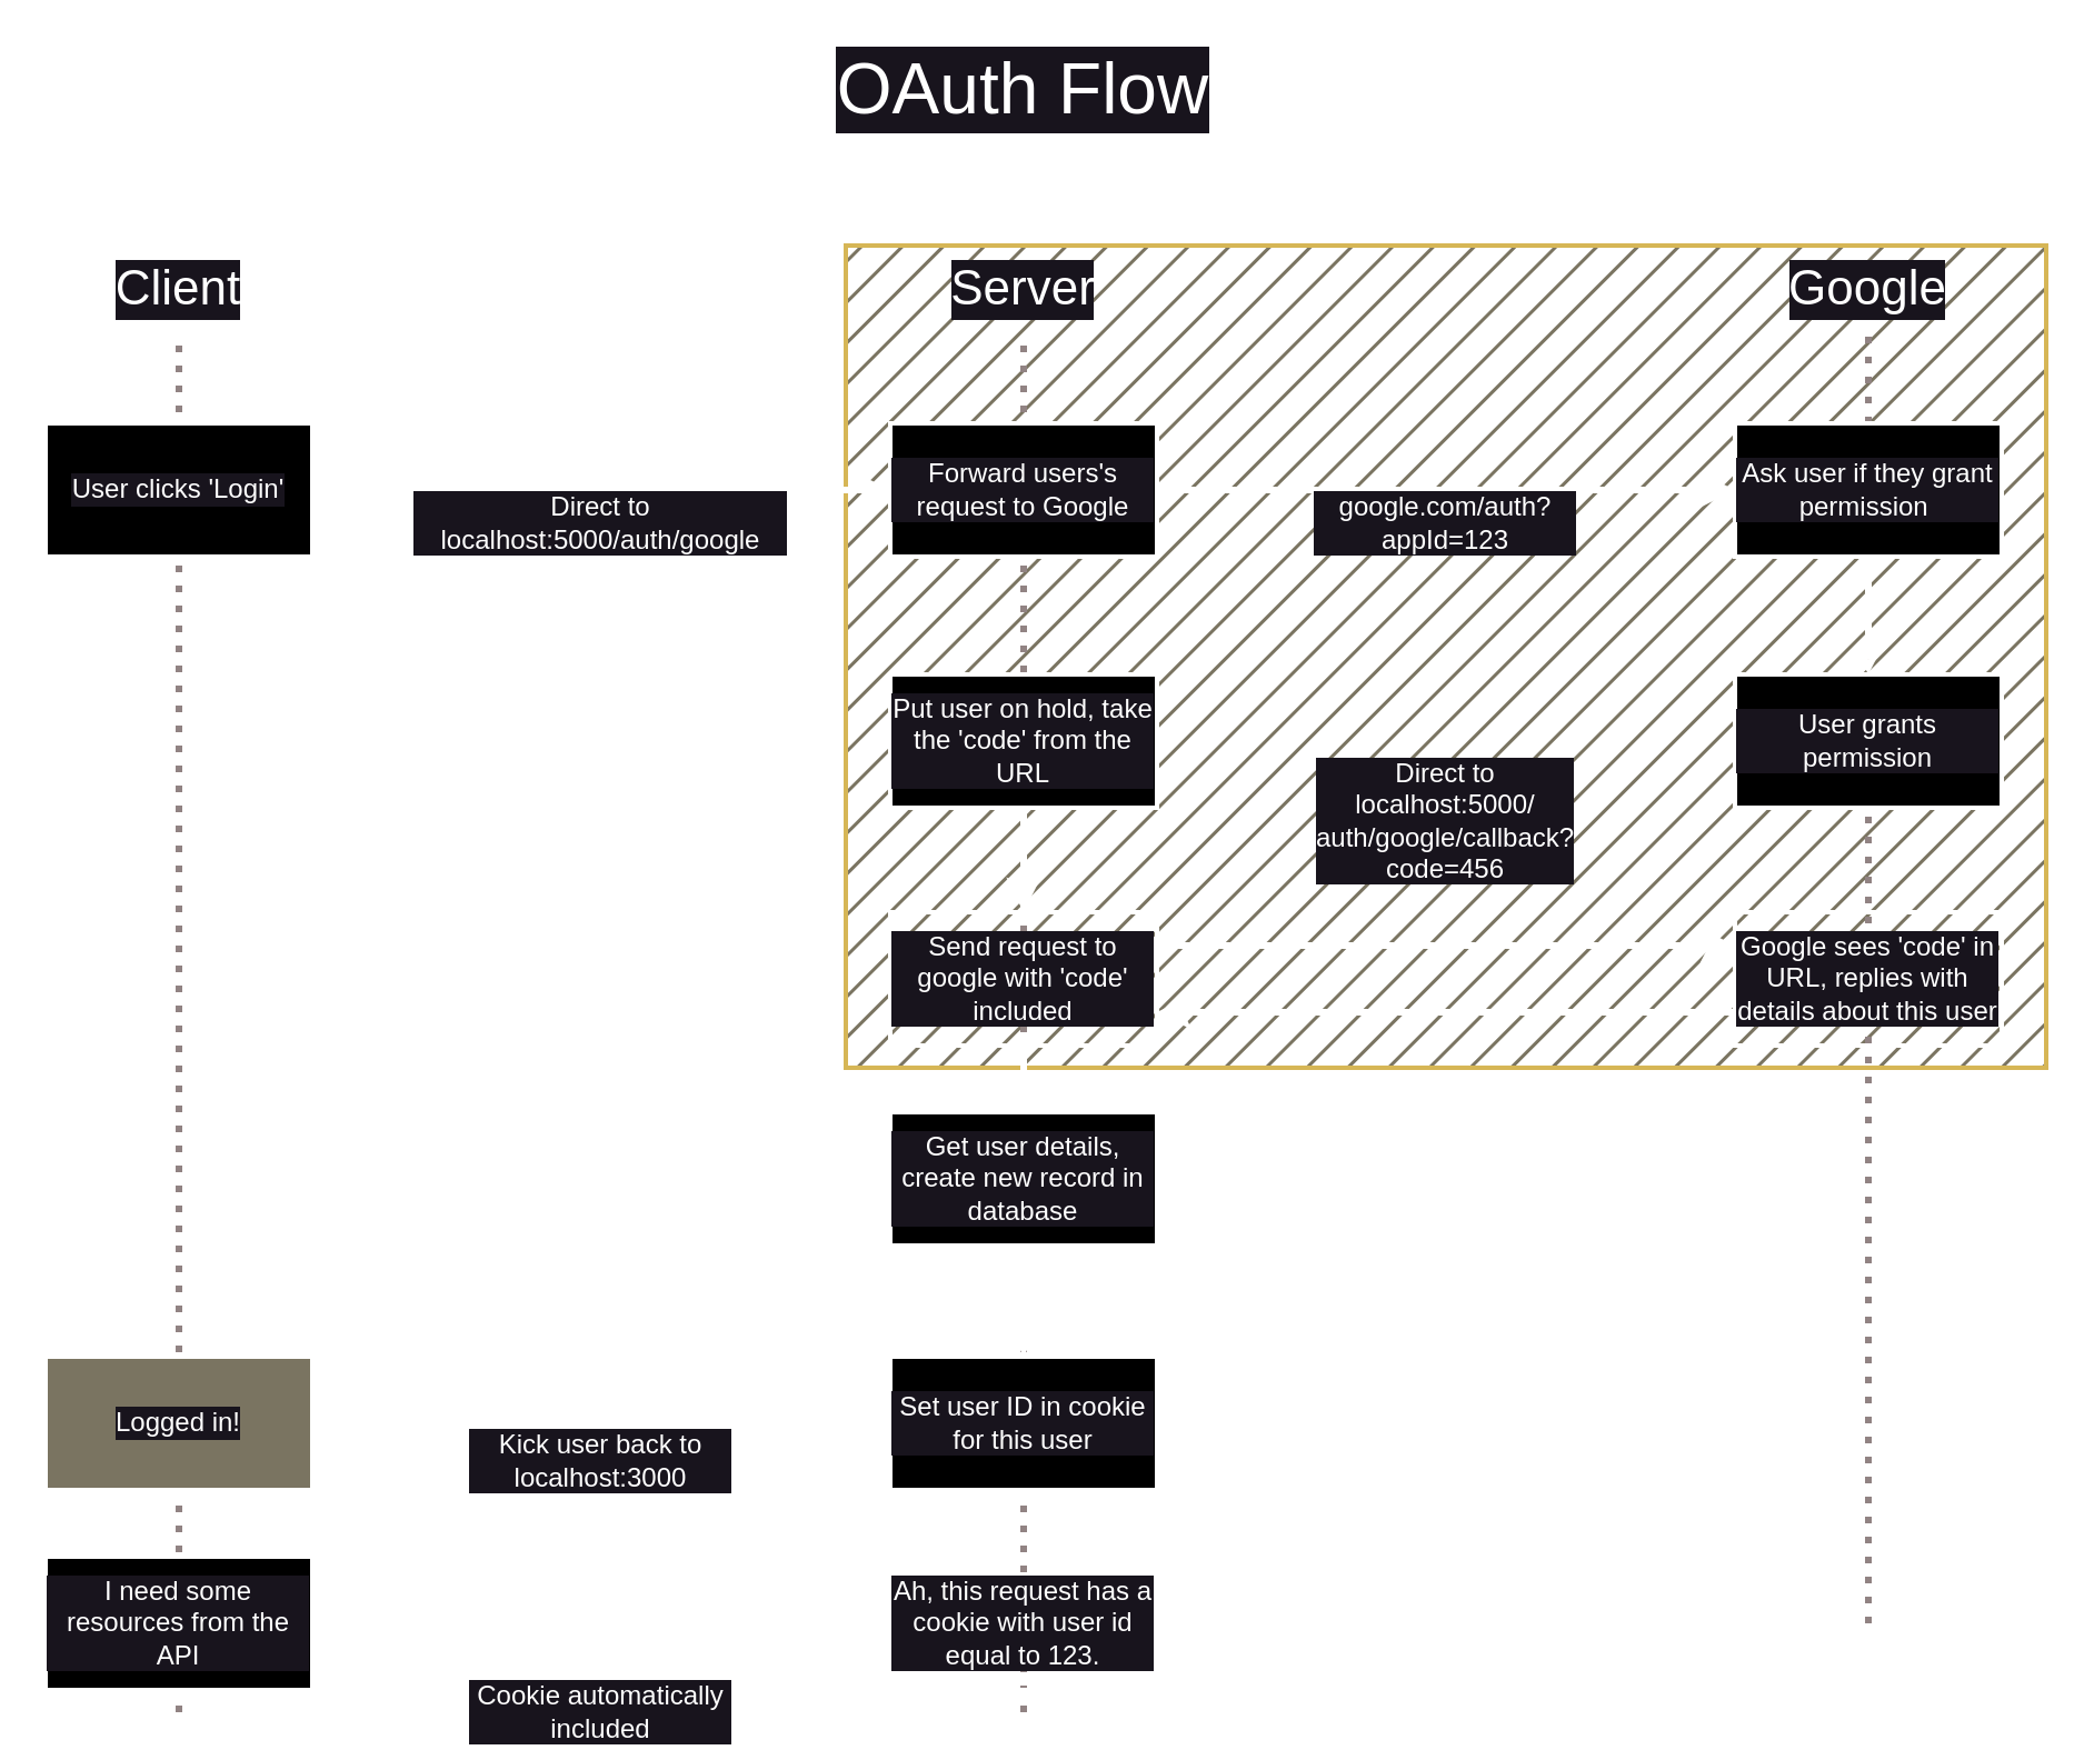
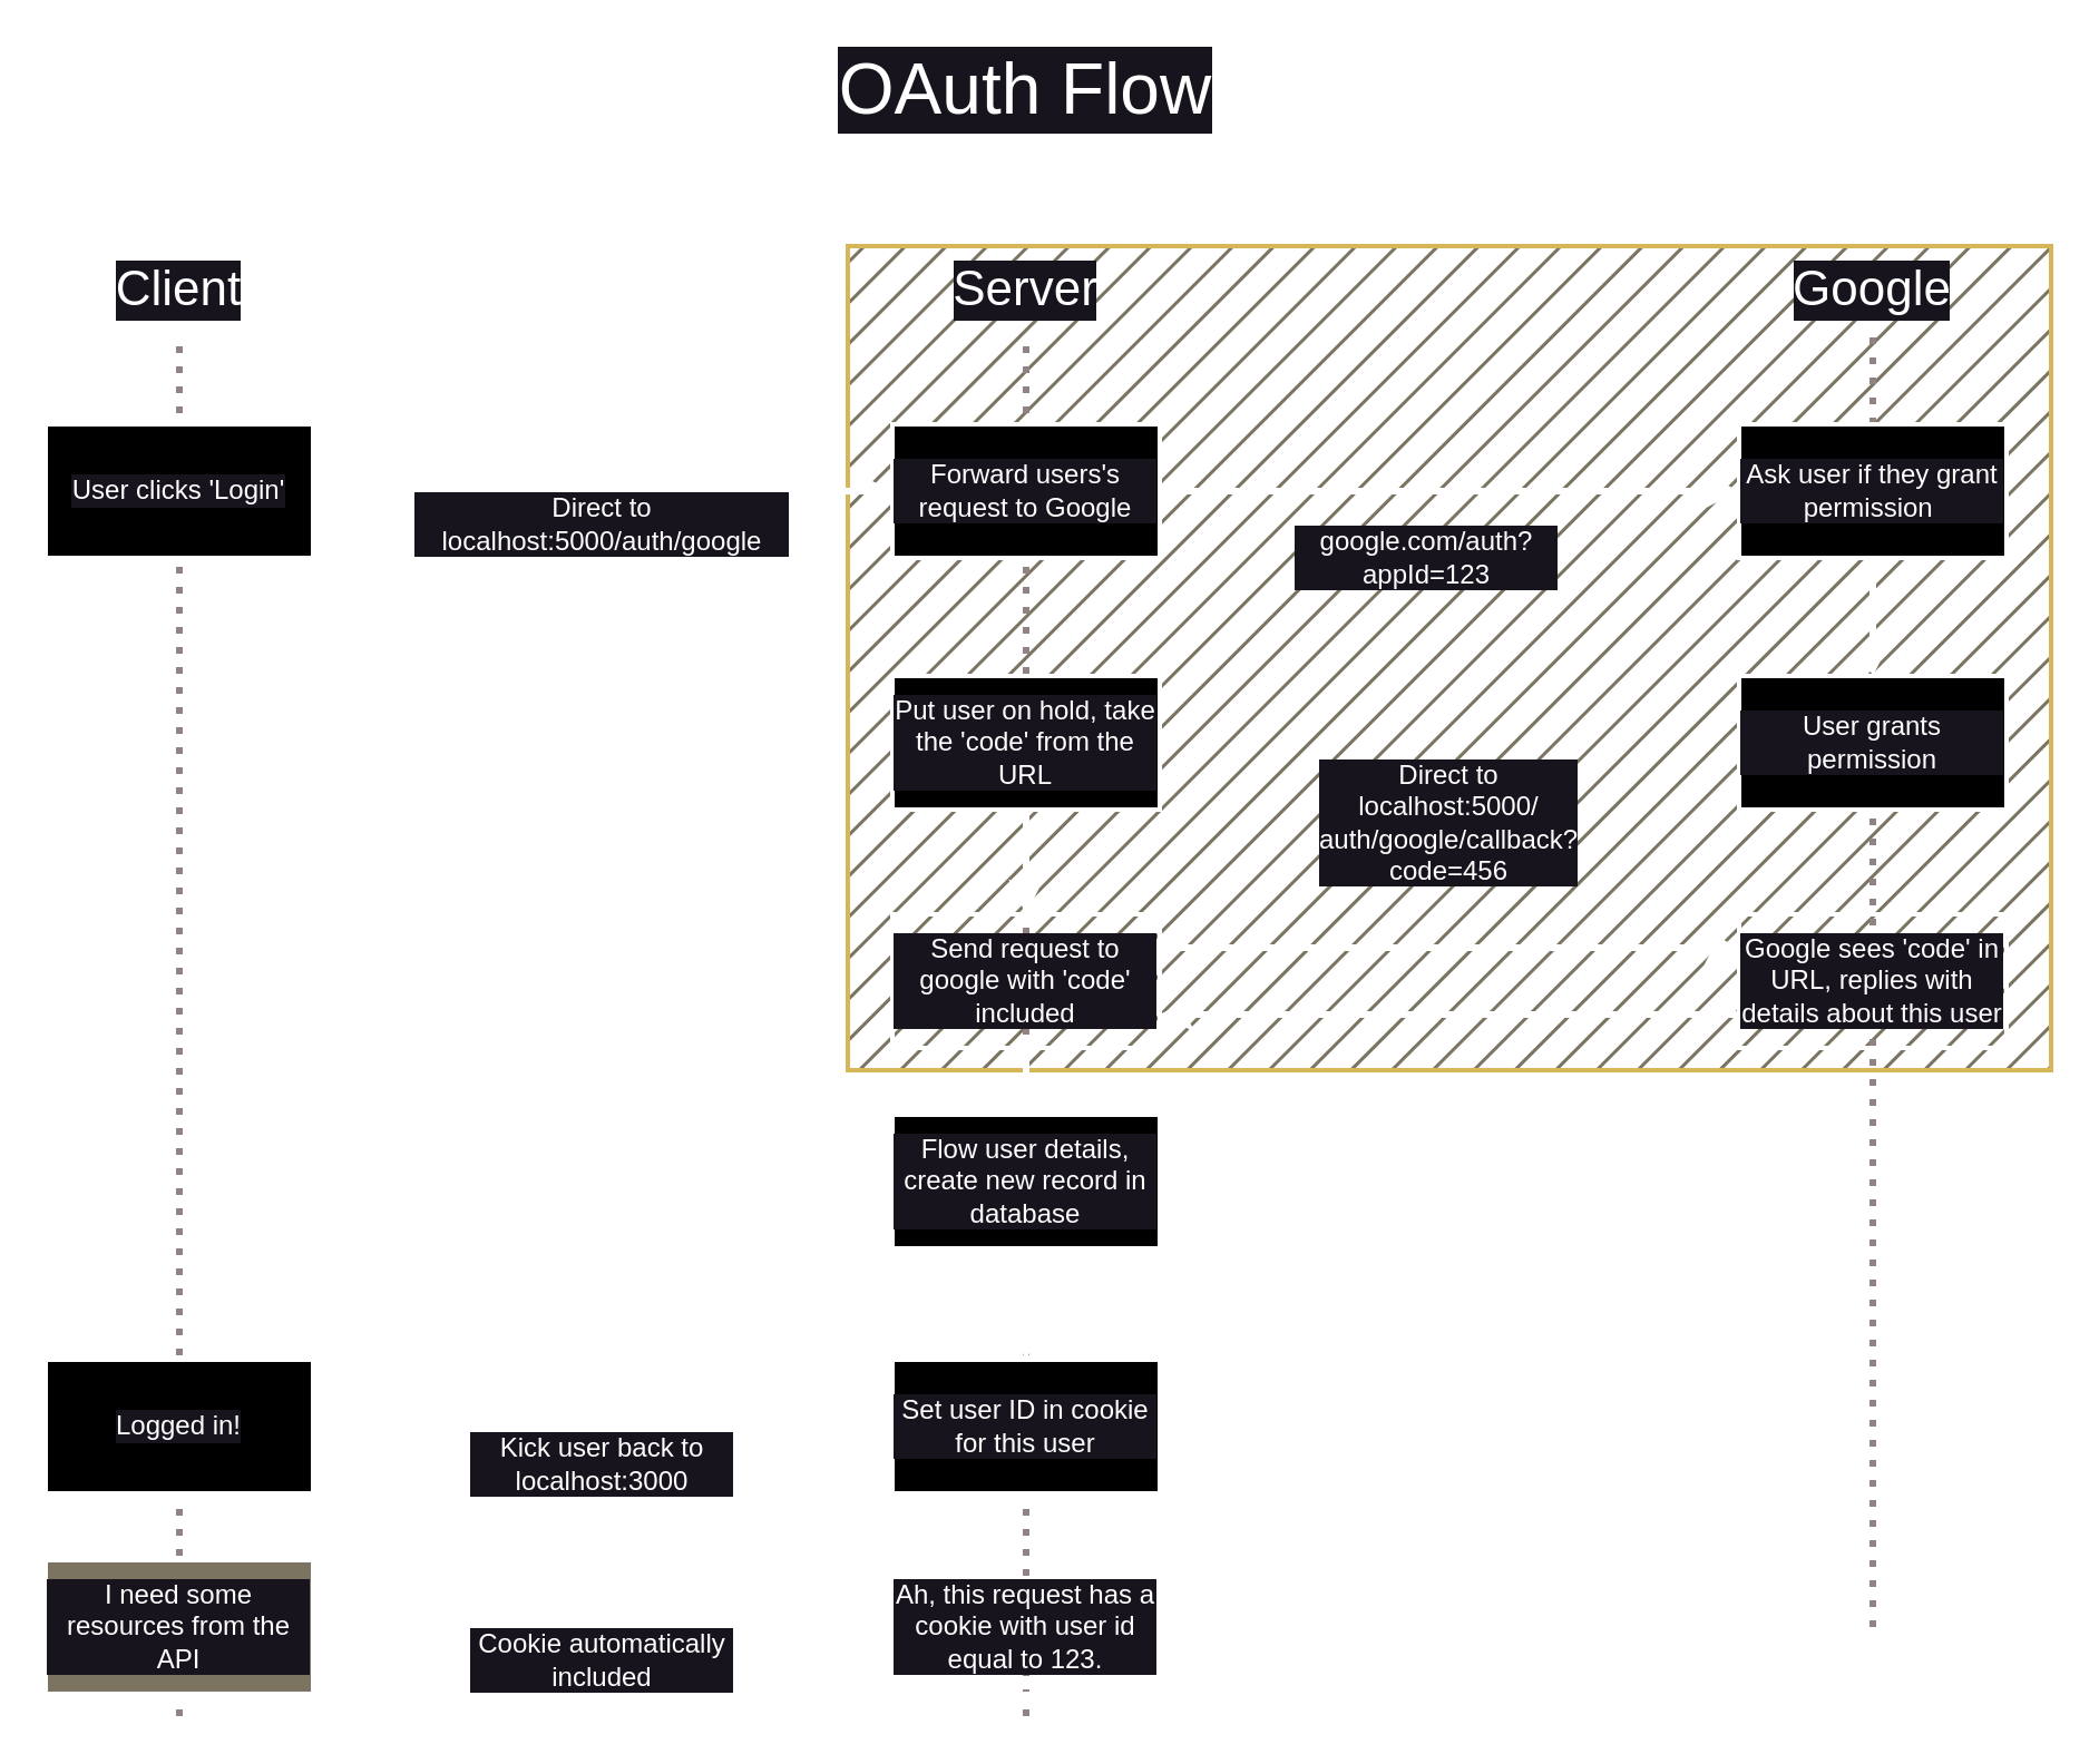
  <mxCell id="0" />
  <mxCell id="1" parent="0" />
  <mxCell id="2" value="" style="rounded=0;whiteSpace=wrap;html=1;shadow=0;labelBackgroundColor=none;strokeColor=#d6b656;strokeWidth=2;fillColor=#7A7461;fontSize=26;fontColor=#050505;align=left;fillStyle=hatch;" vertex="1" parent="1"><mxGeometry x="380" y="110" width="540" height="370" as="geometry" /></mxCell>
  <mxCell id="3" value="" style="endArrow=none;html=1;strokeWidth=3;fontSize=32;fontColor=#FFFFFF;fillColor=#f5f5f5;strokeColor=#918383;dashed=1;dashPattern=1 2;labelBackgroundColor=#18141D;" parent="1" edge="1"><mxGeometry width="50" height="50" relative="1" as="geometry"><mxPoint x="460" y="770" as="sourcePoint" /><mxPoint x="460" y="150" as="targetPoint" /></mxGeometry></mxCell>
  <mxCell id="4" value="" style="endArrow=none;html=1;strokeWidth=3;fontSize=32;fontColor=#FFFFFF;fillColor=#f5f5f5;strokeColor=#918383;dashed=1;dashPattern=1 2;labelBackgroundColor=#18141D;" parent="1" edge="1"><mxGeometry width="50" height="50" relative="1" as="geometry"><mxPoint x="840" y="730" as="sourcePoint" /><mxPoint x="840" y="150" as="targetPoint" /></mxGeometry></mxCell>
  <mxCell id="5" value="OAuth Flow" style="text;html=1;strokeColor=none;fillColor=none;align=center;verticalAlign=middle;whiteSpace=wrap;rounded=0;shadow=0;fontSize=32;fontColor=#FFFFFF;labelBackgroundColor=#18141D;" parent="1" vertex="1"><mxGeometry x="370" y="20" width="180" height="40" as="geometry" /></mxCell>
  <mxCell id="6" value="" style="endArrow=none;html=1;strokeWidth=3;fontSize=32;fontColor=#FFFFFF;fillColor=#f5f5f5;strokeColor=#918383;dashed=1;dashPattern=1 2;labelBackgroundColor=#18141D;" parent="1" edge="1"><mxGeometry width="50" height="50" relative="1" as="geometry"><mxPoint x="80" y="770" as="sourcePoint" /><mxPoint x="80" y="150" as="targetPoint" /></mxGeometry></mxCell>
  <mxCell id="7" value="Client" style="text;html=1;strokeColor=#FFFFFF;fillColor=none;align=center;verticalAlign=middle;whiteSpace=wrap;rounded=0;shadow=0;fontSize=22;fontColor=#FFFFFF;labelBackgroundColor=#18141D;" parent="1" vertex="1"><mxGeometry x="60" y="120" width="40" height="20" as="geometry" /></mxCell>
  <mxCell id="8" value="Server" style="text;html=1;strokeColor=#FFFFFF;fillColor=none;align=center;verticalAlign=middle;whiteSpace=wrap;rounded=0;shadow=0;fontSize=22;fontColor=#FFFFFF;labelBackgroundColor=#18141D;" parent="1" vertex="1"><mxGeometry x="440" y="120" width="40" height="20" as="geometry" /></mxCell>
  <mxCell id="9" value="Google" style="text;html=1;strokeColor=#FFFFFF;fillColor=none;align=center;verticalAlign=middle;whiteSpace=wrap;rounded=0;shadow=0;fontSize=22;fontColor=#FFFFFF;labelBackgroundColor=#18141D;" parent="1" vertex="1"><mxGeometry x="820" y="120" width="40" height="20" as="geometry" /></mxCell>
  <mxCell id="10" style="edgeStyle=orthogonalEdgeStyle;rounded=0;html=1;exitX=1;exitY=0.5;entryX=0;entryY=0.5;startArrow=none;startFill=0;jettySize=auto;orthogonalLoop=1;strokeWidth=3;fontSize=22;fontColor=#FFFFFF;labelBackgroundColor=#18141D;strokeColor=#FFFFFF;" parent="1" source="11" target="14" edge="1"><mxGeometry relative="1" as="geometry" /></mxCell>
  <mxCell id="11" value="User clicks 'Login'" style="rounded=0;whiteSpace=wrap;html=1;shadow=0;strokeColor=#FFFFFF;strokeWidth=2;fillColor=#000000;fontSize=12;fontColor=#FFFFFF;align=center;labelBackgroundColor=#18141D;" parent="1" vertex="1"><mxGeometry x="20" y="190" width="120" height="60" as="geometry" /></mxCell>
  <mxCell id="12" value="Direct to localhost:5000/auth/google" style="text;html=1;strokeColor=none;fillColor=none;align=center;verticalAlign=middle;whiteSpace=wrap;rounded=0;shadow=0;labelBackgroundColor=#18141D;fontSize=12;fontColor=#FFFFFF;" parent="1" vertex="1"><mxGeometry x="185" y="220" width="170" height="30" as="geometry" /></mxCell>
  <mxCell id="13" style="edgeStyle=orthogonalEdgeStyle;rounded=0;html=1;exitX=1;exitY=0.5;entryX=0;entryY=0.5;startArrow=none;startFill=0;jettySize=auto;orthogonalLoop=1;strokeWidth=3;fontSize=12;fontColor=#FFFFFF;labelBackgroundColor=#18141D;strokeColor=#FFFFFF;" parent="1" source="14" target="16" edge="1"><mxGeometry relative="1" as="geometry" /></mxCell>
  <mxCell id="14" value="Forward users's request to Google" style="rounded=0;whiteSpace=wrap;html=1;shadow=0;strokeColor=#FFFFFF;strokeWidth=2;fillColor=#000000;fontSize=12;fontColor=#FFFFFF;align=center;labelBackgroundColor=#18141D;" parent="1" vertex="1"><mxGeometry x="400" y="190" width="120" height="60" as="geometry" /></mxCell>
  <mxCell id="15" style="edgeStyle=orthogonalEdgeStyle;rounded=0;html=1;exitX=0.5;exitY=1;entryX=0.5;entryY=0;startArrow=none;startFill=0;jettySize=auto;orthogonalLoop=1;strokeWidth=3;fontSize=12;fontColor=#FFFFFF;labelBackgroundColor=#18141D;strokeColor=#FFFFFF;endArrow=open;" parent="1" source="16" target="17" edge="1"><mxGeometry relative="1" as="geometry" /></mxCell>
  <mxCell id="16" value="Ask user if they grant permission&amp;nbsp;" style="rounded=0;whiteSpace=wrap;html=1;shadow=0;strokeColor=#FFFFFF;strokeWidth=2;fillColor=#000000;fontSize=12;fontColor=#FFFFFF;align=center;labelBackgroundColor=#18141D;" parent="1" vertex="1"><mxGeometry x="780" y="190" width="120" height="60" as="geometry" /></mxCell>
  <mxCell id="17" value="User grants permission" style="rounded=0;whiteSpace=wrap;html=1;shadow=0;strokeColor=#FFFFFF;strokeWidth=2;fillColor=#000000;fontSize=12;fontColor=#FFFFFF;align=center;labelBackgroundColor=#18141D;" parent="1" vertex="1"><mxGeometry x="780" y="303" width="120" height="60" as="geometry" /></mxCell>
  <mxCell id="18" style="edgeStyle=orthogonalEdgeStyle;rounded=0;html=1;exitX=0.5;exitY=1;entryX=0.5;entryY=0;startArrow=none;startFill=0;jettySize=auto;orthogonalLoop=1;strokeWidth=3;fontSize=12;fontColor=#FFFFFF;labelBackgroundColor=#18141D;strokeColor=#FFFFFF;" parent="1" source="19" target="24" edge="1"><mxGeometry relative="1" as="geometry" /></mxCell>
  <mxCell id="19" value="Put user on hold, take the 'code' from the URL" style="rounded=0;whiteSpace=wrap;html=1;shadow=0;strokeColor=#FFFFFF;strokeWidth=2;fillColor=#000000;fontSize=12;fontColor=#FFFFFF;align=center;labelBackgroundColor=#18141D;" parent="1" vertex="1"><mxGeometry x="400" y="303" width="120" height="60" as="geometry" /></mxCell>
  <mxCell id="20" value="" style="endArrow=none;html=1;strokeWidth=3;fontSize=32;fontColor=#FFFFFF;labelBackgroundColor=#18141D;strokeColor=#FFFFFF;" parent="1" source="24" target="19" edge="1"><mxGeometry width="50" height="50" relative="1" as="geometry"><mxPoint x="460" y="570" as="sourcePoint" /><mxPoint x="460" y="150" as="targetPoint" /></mxGeometry></mxCell>
- <mxCell id="21" value="google.com/auth?appId=123" style="text;html=1;strokeColor=none;fillColor=none;align=center;verticalAlign=middle;whiteSpace=wrap;rounded=0;shadow=0;labelBackgroundColor=#18141D;fontSize=12;fontColor=#FFFFFF;" parent="1" vertex="1"><mxGeometry x="590" y="220" width="120" height="30" as="geometry" /></mxCell>
+ <mxCell id="21" value="google.com/auth?appId=123" style="text;html=1;strokeColor=none;fillColor=none;align=center;verticalAlign=middle;whiteSpace=wrap;rounded=0;shadow=0;labelBackgroundColor=#18141D;fontSize=12;fontColor=#FFFFFF;" parent="1" vertex="1"><mxGeometry x="580" y="235" width="120" height="30" as="geometry" /></mxCell>
  <mxCell id="22" value="Direct to localhost:5000/ auth/google/callback?code=456" style="text;html=1;strokeColor=#FFFFFF;fillColor=none;align=center;verticalAlign=middle;whiteSpace=wrap;rounded=0;shadow=0;labelBackgroundColor=#18141D;fontSize=12;fontColor=#FFFFFF;" parent="1" vertex="1"><mxGeometry x="620" y="354" width="60" height="30" as="geometry" /></mxCell>
  <mxCell id="23" style="edgeStyle=orthogonalEdgeStyle;rounded=0;html=1;exitX=1;exitY=0.25;entryX=0;entryY=0.25;startArrow=none;startFill=0;jettySize=auto;orthogonalLoop=1;strokeColor=#FFFFFF;strokeWidth=3;fontSize=12;fontColor=#FFFFFF;labelBackgroundColor=#18141D;" parent="1" source="24" target="27" edge="1"><mxGeometry relative="1" as="geometry" /></mxCell>
  <mxCell id="24" value="Send request to google with 'code' included" style="rounded=0;whiteSpace=wrap;html=1;shadow=0;strokeColor=#FFFFFF;strokeWidth=2;fillColor=none;fontSize=12;fontColor=#FFFFFF;align=center;labelBackgroundColor=#18141D;" parent="1" vertex="1"><mxGeometry x="400" y="410" width="120" height="60" as="geometry" /></mxCell>
  <mxCell id="25" value="" style="endArrow=none;html=1;strokeWidth=3;fontSize=32;fontColor=#FFFFFF;labelBackgroundColor=#18141D;strokeColor=#FFFFFF;" parent="1" source="29" target="24" edge="1"><mxGeometry width="50" height="50" relative="1" as="geometry"><mxPoint x="460" y="540" as="sourcePoint" /><mxPoint x="460" y="370" as="targetPoint" /></mxGeometry></mxCell>
  <mxCell id="26" style="edgeStyle=orthogonalEdgeStyle;rounded=0;html=1;exitX=0;exitY=0.75;entryX=1;entryY=0.75;startArrow=none;startFill=0;jettySize=auto;orthogonalLoop=1;strokeColor=#FFFFFF;strokeWidth=3;fontSize=12;fontColor=#FFFFFF;labelBackgroundColor=#18141D;" parent="1" source="27" target="24" edge="1"><mxGeometry relative="1" as="geometry" /></mxCell>
  <mxCell id="27" value="Google sees 'code' in URL, replies with details about this user" style="rounded=0;whiteSpace=wrap;html=1;shadow=0;strokeColor=#FFFFFF;strokeWidth=2;fillColor=none;fontSize=12;fontColor=#FFFFFF;align=center;labelBackgroundColor=#18141D;" parent="1" vertex="1"><mxGeometry x="780" y="410" width="120" height="60" as="geometry" /></mxCell>
  <mxCell id="28" style="edgeStyle=orthogonalEdgeStyle;rounded=0;html=1;exitX=0.5;exitY=1;entryX=0.5;entryY=0;startArrow=none;startFill=0;jettySize=auto;orthogonalLoop=1;strokeWidth=3;fontSize=12;fontColor=#FFFFFF;labelBackgroundColor=#18141D;strokeColor=#FFFFFF;" parent="1" source="29" target="31" edge="1"><mxGeometry relative="1" as="geometry" /></mxCell>
- <mxCell id="29" value="Get user details, create new record in database" style="rounded=0;whiteSpace=wrap;html=1;shadow=0;strokeColor=#FFFFFF;strokeWidth=2;fillColor=#000000;fontSize=12;fontColor=#FFFFFF;align=center;labelBackgroundColor=#18141D;" parent="1" vertex="1"><mxGeometry x="400" y="500" width="120" height="60" as="geometry" /></mxCell>
+ <mxCell id="29" value="Flow user details, create new record in database" style="rounded=0;whiteSpace=wrap;html=1;shadow=0;strokeColor=#FFFFFF;strokeWidth=2;fillColor=#000000;fontSize=12;fontColor=#FFFFFF;align=center;labelBackgroundColor=#18141D;" parent="1" vertex="1"><mxGeometry x="400" y="500" width="120" height="60" as="geometry" /></mxCell>
  <mxCell id="30" style="edgeStyle=orthogonalEdgeStyle;rounded=0;html=1;exitX=0;exitY=0.5;startArrow=none;startFill=0;jettySize=auto;orthogonalLoop=1;strokeWidth=3;fontSize=12;fontColor=#FFFFFF;labelBackgroundColor=#18141D;strokeColor=#FFFFFF;" parent="1" source="31" target="32" edge="1"><mxGeometry relative="1" as="geometry" /></mxCell>
  <mxCell id="31" value="Set user ID in cookie for this user" style="rounded=0;whiteSpace=wrap;html=1;shadow=0;strokeColor=#FFFFFF;strokeWidth=2;fillColor=#000000;fontSize=12;fontColor=#FFFFFF;align=center;labelBackgroundColor=#18141D;" parent="1" vertex="1"><mxGeometry x="400" y="610" width="120" height="60" as="geometry" /></mxCell>
- <mxCell id="32" value="Logged in!" style="rounded=0;whiteSpace=wrap;html=1;shadow=0;strokeColor=#FFFFFF;strokeWidth=2;fillColor=#7a7461;fontSize=12;fontColor=#FFFFFF;align=center;labelBackgroundColor=#18141D;" parent="1" vertex="1"><mxGeometry x="20" y="610" width="120" height="60" as="geometry" /></mxCell>
+ <mxCell id="32" value="Logged in!" style="rounded=0;whiteSpace=wrap;html=1;shadow=0;strokeColor=#FFFFFF;strokeWidth=2;fillColor=#000000;fontSize=12;fontColor=#FFFFFF;align=center;labelBackgroundColor=#18141D;" parent="1" vertex="1"><mxGeometry x="20" y="610" width="120" height="60" as="geometry" /></mxCell>
  <mxCell id="33" value="Kick user back to localhost:3000" style="text;html=1;strokeColor=none;fillColor=none;align=center;verticalAlign=middle;whiteSpace=wrap;rounded=0;shadow=0;labelBackgroundColor=#18141D;fontSize=12;fontColor=#FFFFFF;" parent="1" vertex="1"><mxGeometry x="210" y="642" width="120" height="30" as="geometry" /></mxCell>
  <mxCell id="34" style="edgeStyle=orthogonalEdgeStyle;rounded=0;html=1;exitX=1;exitY=0.5;entryX=0;entryY=0.5;startArrow=none;startFill=0;jettySize=auto;orthogonalLoop=1;strokeColor=#FFFFFF;strokeWidth=3;fontSize=12;fontColor=#FFFFFF;labelBackgroundColor=#18141D;" parent="1" source="35" target="36" edge="1"><mxGeometry relative="1" as="geometry" /></mxCell>
- <mxCell id="35" value="I need some resources from the API" style="rounded=0;whiteSpace=wrap;html=1;shadow=0;strokeColor=#FFFFFF;strokeWidth=2;fillColor=#000000;fontSize=12;fontColor=#FFFFFF;align=center;labelBackgroundColor=#18141D;" parent="1" vertex="1"><mxGeometry x="20" y="700" width="120" height="60" as="geometry" /></mxCell>
+ <mxCell id="35" value="I need some resources from the API" style="rounded=0;whiteSpace=wrap;html=1;shadow=0;strokeColor=#FFFFFF;strokeWidth=2;fillColor=#7a7461;fontSize=12;fontColor=#FFFFFF;align=center;labelBackgroundColor=#18141D;" parent="1" vertex="1"><mxGeometry x="20" y="700" width="120" height="60" as="geometry" /></mxCell>
  <mxCell id="36" value="Ah, this request has a cookie with user id equal to 123." style="rounded=0;whiteSpace=wrap;html=1;shadow=0;strokeColor=#FFFFFF;strokeWidth=2;fillColor=none;fontSize=12;fontColor=#FFFFFF;align=center;labelBackgroundColor=#18141D;" parent="1" vertex="1"><mxGeometry x="400" y="700" width="120" height="60" as="geometry" /></mxCell>
- <mxCell id="37" value="Cookie automatically included" style="text;html=1;strokeColor=none;fillColor=none;align=center;verticalAlign=middle;whiteSpace=wrap;rounded=0;shadow=0;labelBackgroundColor=#18141D;fontSize=12;fontColor=#FFFFFF;" parent="1" vertex="1"><mxGeometry x="210" y="755" width="120" height="30" as="geometry" /></mxCell>
+ <mxCell id="37" value="Cookie automatically included" style="text;html=1;strokeColor=none;fillColor=none;align=center;verticalAlign=middle;whiteSpace=wrap;rounded=0;shadow=0;labelBackgroundColor=#18141D;fontSize=12;fontColor=#FFFFFF;" parent="1" vertex="1"><mxGeometry x="210" y="730" width="120" height="30" as="geometry" /></mxCell>
